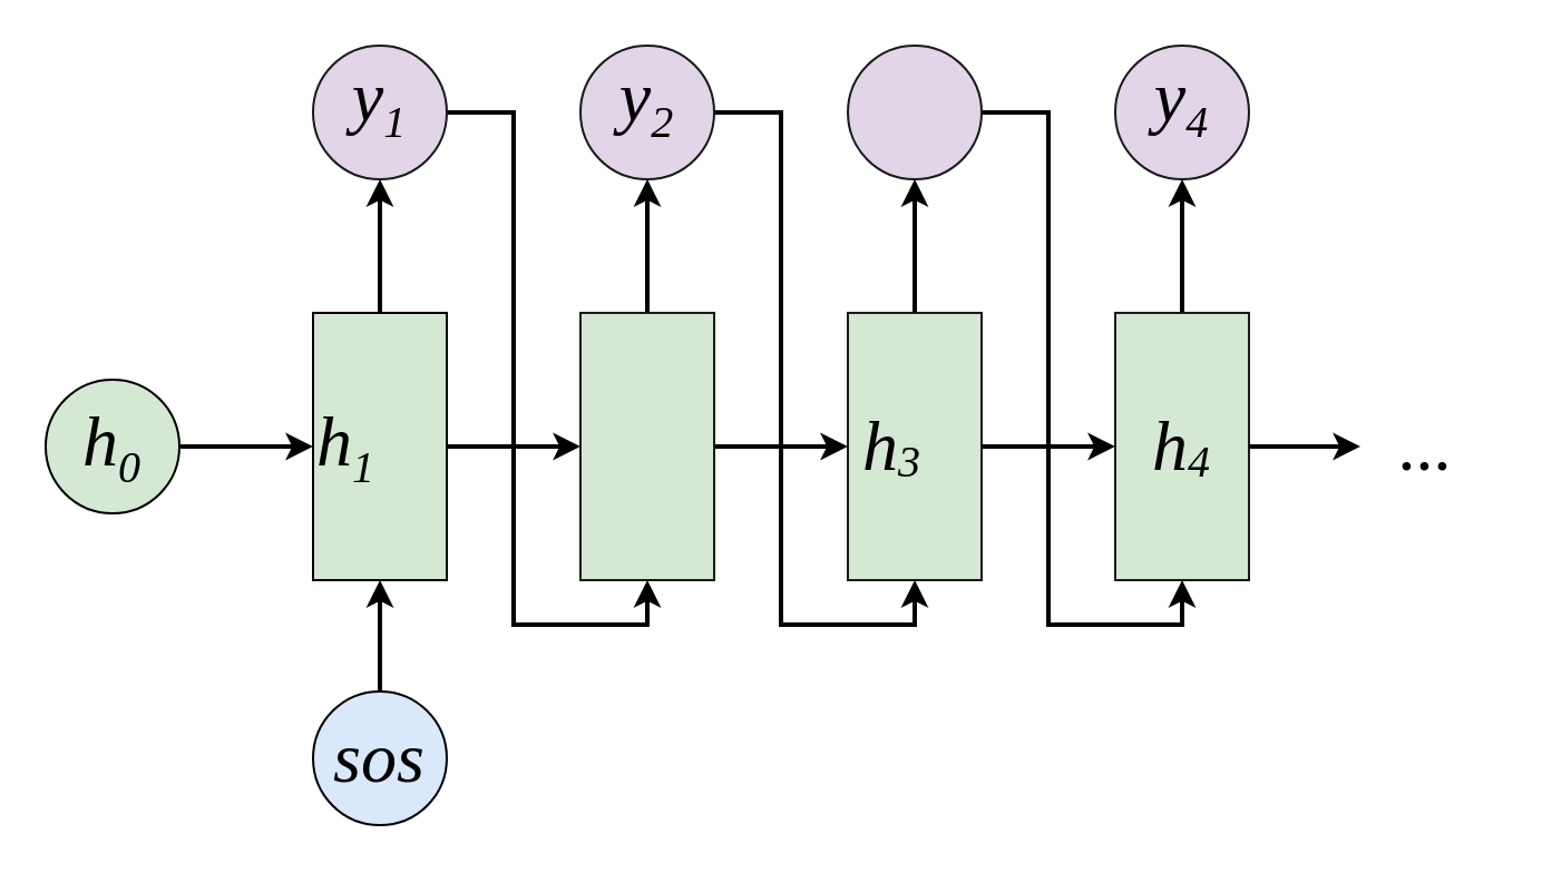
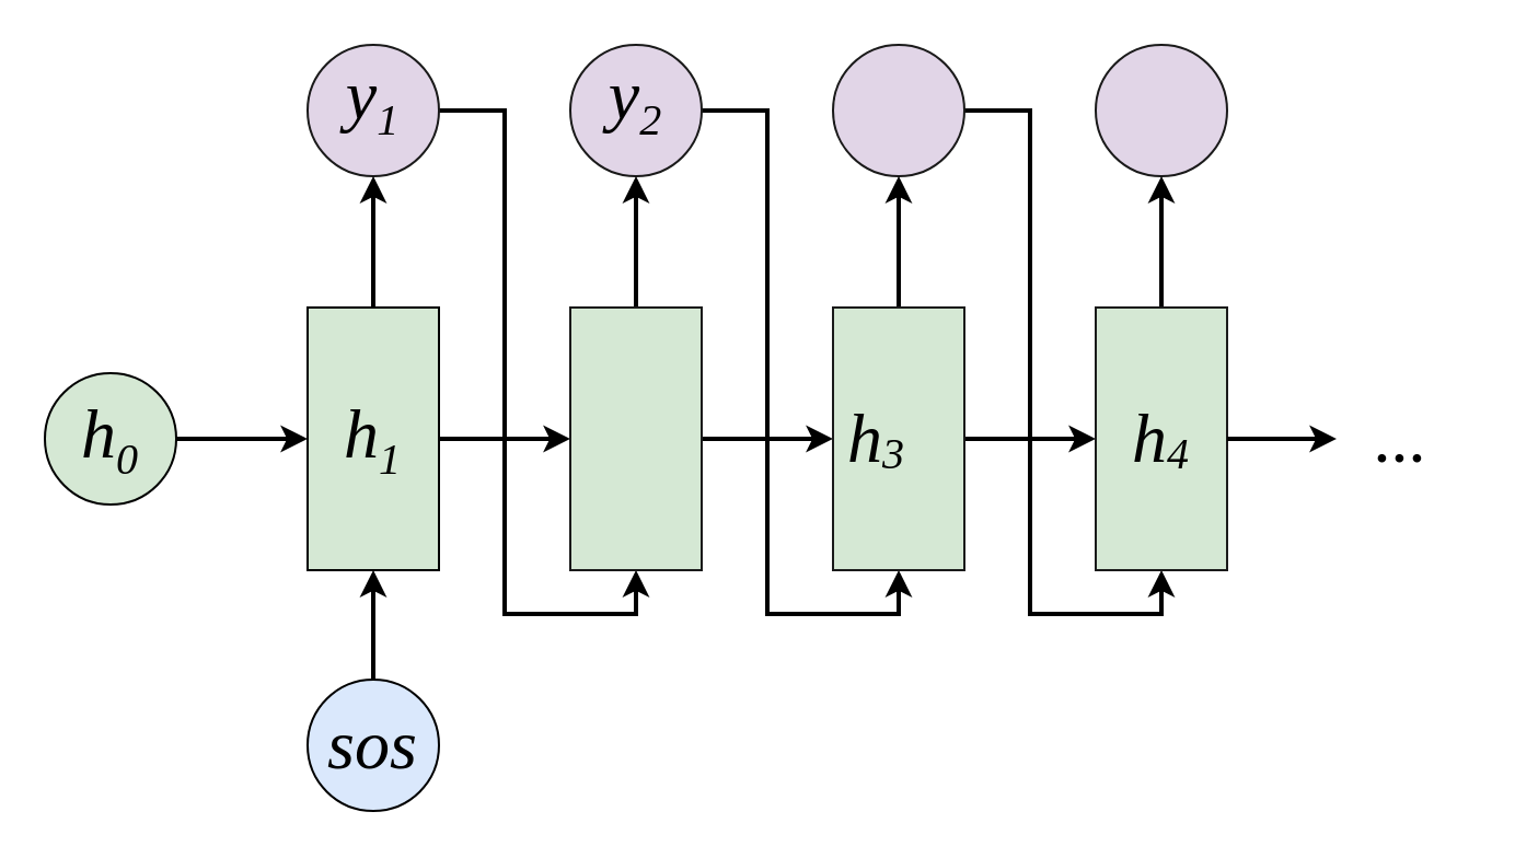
  <mxCell id="0" />
  <mxCell id="1" parent="0" />
  <mxCell id="2" style="edgeStyle=orthogonalEdgeStyle;rounded=0;orthogonalLoop=1;jettySize=auto;html=1;entryX=0.5;entryY=1;entryDx=0;entryDy=0;strokeWidth=2;" parent="1" source="3" target="15" edge="1"><mxGeometry relative="1" as="geometry" /></mxCell>
  <mxCell id="3" value="" style="ellipse;whiteSpace=wrap;html=1;aspect=fixed;fillColor=#d5e8d4;strokeColor=#000000;" parent="1" vertex="1"><mxGeometry x="20" y="170" width="60" height="60" as="geometry" /></mxCell>
  <mxCell id="4" style="edgeStyle=orthogonalEdgeStyle;rounded=0;orthogonalLoop=1;jettySize=auto;html=1;exitX=1;exitY=0.5;exitDx=0;exitDy=0;entryX=1;entryY=0.5;entryDx=0;entryDy=0;strokeWidth=2;" edge="1" parent="1" source="5" target="18"><mxGeometry relative="1" as="geometry" /></mxCell>
  <mxCell id="5" value="" style="ellipse;whiteSpace=wrap;html=1;aspect=fixed;fillColor=#e1d5e7;strokeColor=#1A1A1A;" parent="1" vertex="1"><mxGeometry x="140" y="20" width="60" height="60" as="geometry" /></mxCell>
  <mxCell id="6" style="edgeStyle=orthogonalEdgeStyle;rounded=0;orthogonalLoop=1;jettySize=auto;html=1;exitX=1;exitY=0.5;exitDx=0;exitDy=0;entryX=1;entryY=0.5;entryDx=0;entryDy=0;strokeWidth=2;" edge="1" parent="1" source="7" target="21"><mxGeometry relative="1" as="geometry" /></mxCell>
  <mxCell id="7" value="" style="ellipse;whiteSpace=wrap;html=1;aspect=fixed;fillColor=#e1d5e7;strokeColor=#1A1A1A;" parent="1" vertex="1"><mxGeometry x="260" y="20" width="60" height="60" as="geometry" /></mxCell>
  <mxCell id="8" style="edgeStyle=orthogonalEdgeStyle;rounded=0;orthogonalLoop=1;jettySize=auto;html=1;entryX=1;entryY=0.5;entryDx=0;entryDy=0;strokeWidth=2;" edge="1" parent="1" source="9" target="23"><mxGeometry relative="1" as="geometry" /></mxCell>
  <mxCell id="9" value="" style="ellipse;whiteSpace=wrap;html=1;aspect=fixed;fillColor=#e1d5e7;strokeColor=#1A1A1A;" parent="1" vertex="1"><mxGeometry x="380" y="20" width="60" height="60" as="geometry" /></mxCell>
  <mxCell id="10" value="" style="ellipse;whiteSpace=wrap;html=1;aspect=fixed;fillColor=#e1d5e7;strokeColor=#1A1A1A;" parent="1" vertex="1"><mxGeometry x="500" y="20" width="60" height="60" as="geometry" /></mxCell>
  <mxCell id="11" style="edgeStyle=orthogonalEdgeStyle;rounded=0;orthogonalLoop=1;jettySize=auto;html=1;entryX=1;entryY=0.5;entryDx=0;entryDy=0;strokeWidth=2;" parent="1" source="12" target="15" edge="1"><mxGeometry relative="1" as="geometry" /></mxCell>
  <mxCell id="12" value="" style="ellipse;whiteSpace=wrap;html=1;aspect=fixed;fillColor=#dae8fc;strokeColor=#000000;" parent="1" vertex="1"><mxGeometry x="140" y="310" width="60" height="60" as="geometry" /></mxCell>
  <mxCell id="13" style="edgeStyle=orthogonalEdgeStyle;rounded=0;orthogonalLoop=1;jettySize=auto;html=1;entryX=0.5;entryY=1;entryDx=0;entryDy=0;strokeWidth=2;" parent="1" source="15" target="5" edge="1"><mxGeometry relative="1" as="geometry" /></mxCell>
  <mxCell id="14" style="edgeStyle=orthogonalEdgeStyle;rounded=0;orthogonalLoop=1;jettySize=auto;html=1;entryX=0.5;entryY=1;entryDx=0;entryDy=0;strokeWidth=2;" parent="1" source="15" target="18" edge="1"><mxGeometry relative="1" as="geometry" /></mxCell>
  <mxCell id="15" value="" style="whiteSpace=wrap;html=1;rotation=90;fillColor=#d5e8d4;strokeColor=#000000;" parent="1" vertex="1"><mxGeometry x="110" y="170" width="120" height="60" as="geometry" /></mxCell>
  <mxCell id="16" style="edgeStyle=orthogonalEdgeStyle;rounded=0;orthogonalLoop=1;jettySize=auto;html=1;strokeWidth=2;entryX=0.5;entryY=1;entryDx=0;entryDy=0;" parent="1" source="18" target="7" edge="1"><mxGeometry relative="1" as="geometry"><mxPoint x="290" y="50" as="targetPoint" /></mxGeometry></mxCell>
  <mxCell id="17" style="edgeStyle=orthogonalEdgeStyle;rounded=0;orthogonalLoop=1;jettySize=auto;html=1;entryX=0.5;entryY=1;entryDx=0;entryDy=0;strokeWidth=2;" parent="1" source="18" target="21" edge="1"><mxGeometry relative="1" as="geometry" /></mxCell>
  <mxCell id="18" value="" style="whiteSpace=wrap;html=1;rotation=90;fillColor=#d5e8d4;strokeColor=#1A1A1A;" parent="1" vertex="1"><mxGeometry x="230" y="170" width="120" height="60" as="geometry" /></mxCell>
  <mxCell id="19" style="edgeStyle=orthogonalEdgeStyle;rounded=0;orthogonalLoop=1;jettySize=auto;html=1;strokeWidth=2;" parent="1" source="21" target="9" edge="1"><mxGeometry relative="1" as="geometry" /></mxCell>
  <mxCell id="20" style="edgeStyle=orthogonalEdgeStyle;rounded=0;orthogonalLoop=1;jettySize=auto;html=1;entryX=0.5;entryY=1;entryDx=0;entryDy=0;strokeWidth=2;" parent="1" source="21" target="23" edge="1"><mxGeometry relative="1" as="geometry" /></mxCell>
  <mxCell id="21" value="" style="whiteSpace=wrap;html=1;rotation=90;fillColor=#d5e8d4;strokeColor=#1A1A1A;" parent="1" vertex="1"><mxGeometry x="350" y="170" width="120" height="60" as="geometry" /></mxCell>
  <mxCell id="22" style="edgeStyle=orthogonalEdgeStyle;rounded=0;orthogonalLoop=1;jettySize=auto;html=1;entryX=0.5;entryY=1;entryDx=0;entryDy=0;strokeWidth=2;" parent="1" source="23" target="10" edge="1"><mxGeometry relative="1" as="geometry" /></mxCell>
  <mxCell id="23" value="" style="whiteSpace=wrap;html=1;rotation=90;fillColor=#d5e8d4;strokeColor=#1A1A1A;" parent="1" vertex="1"><mxGeometry x="470" y="170" width="120" height="60" as="geometry" /></mxCell>
  <mxCell id="24" value="&lt;font style=&quot;font-size: 32px&quot;&gt;h&lt;font style=&quot;font-size: 32px&quot; size=&quot;1&quot;&gt;&lt;sub style=&quot;font-size: 20px&quot;&gt;0&lt;/sub&gt;&lt;/font&gt;&lt;/font&gt;" style="text;html=1;strokeColor=none;fillColor=none;align=center;verticalAlign=middle;whiteSpace=wrap;rounded=0;fontFamily=Times New Roman;fontSize=32;fontStyle=2" parent="1" vertex="1"><mxGeometry x="20" y="185" width="60" height="30" as="geometry" /></mxCell>
- <mxCell id="25" value="&lt;font style=&quot;font-size: 32px&quot;&gt;h&lt;font style=&quot;font-size: 32px&quot; size=&quot;1&quot;&gt;&lt;sub style=&quot;font-size: 20px&quot;&gt;1&lt;/sub&gt;&lt;/font&gt;&lt;/font&gt;" style="text;html=1;strokeColor=none;fillColor=none;align=center;verticalAlign=middle;whiteSpace=wrap;rounded=0;fontFamily=Times New Roman;fontSize=32;fontStyle=2" parent="1" vertex="1"><mxGeometry x="125" y="185" width="60" height="30" as="geometry" /></mxCell>
+ <mxCell id="25" value="&lt;font style=&quot;font-size: 32px&quot;&gt;h&lt;font style=&quot;font-size: 32px&quot; size=&quot;1&quot;&gt;&lt;sub style=&quot;font-size: 20px&quot;&gt;1&lt;/sub&gt;&lt;/font&gt;&lt;/font&gt;" style="text;html=1;strokeColor=none;fillColor=none;align=center;verticalAlign=middle;whiteSpace=wrap;rounded=0;fontFamily=Times New Roman;fontSize=32;fontStyle=2" parent="1" vertex="1"><mxGeometry x="140" y="185" width="60" height="30" as="geometry" /></mxCell>
  <mxCell id="26" value="&lt;font style=&quot;font-size: 32px&quot;&gt;h&lt;font size=&quot;1&quot;&gt;&lt;sub&gt;&lt;font style=&quot;font-size: 20px&quot;&gt;3&lt;/font&gt;&lt;/sub&gt;&lt;/font&gt;&lt;/font&gt;" style="text;html=1;strokeColor=none;fillColor=none;align=center;verticalAlign=middle;whiteSpace=wrap;rounded=0;fontFamily=Times New Roman;fontSize=32;fontStyle=2" parent="1" vertex="1"><mxGeometry x="370" y="185" width="60" height="30" as="geometry" /></mxCell>
  <mxCell id="27" style="edgeStyle=orthogonalEdgeStyle;rounded=0;orthogonalLoop=1;jettySize=auto;html=1;strokeWidth=2;" edge="1" parent="1" source="28"><mxGeometry relative="1" as="geometry"><mxPoint x="610" y="200" as="targetPoint" /></mxGeometry></mxCell>
  <mxCell id="28" value="&lt;font style=&quot;font-size: 32px&quot;&gt;h&lt;font size=&quot;1&quot;&gt;&lt;sub style=&quot;font-size: 20px&quot;&gt;4&lt;/sub&gt;&lt;/font&gt;&lt;/font&gt;" style="text;html=1;strokeColor=none;fillColor=none;align=center;verticalAlign=middle;whiteSpace=wrap;rounded=0;fontFamily=Times New Roman;fontSize=32;fontStyle=2" parent="1" vertex="1"><mxGeometry x="500" y="185" width="60" height="30" as="geometry" /></mxCell>
  <mxCell id="29" value="sos" style="text;html=1;strokeColor=none;fillColor=none;align=center;verticalAlign=middle;whiteSpace=wrap;rounded=0;fontFamily=Times New Roman;fontSize=32;fontStyle=2" vertex="1" parent="1"><mxGeometry x="137" y="320" width="66" height="40" as="geometry" /></mxCell>
  <mxCell id="30" value="..." style="text;html=1;strokeColor=none;fillColor=none;align=center;verticalAlign=middle;whiteSpace=wrap;rounded=0;fontFamily=Times New Roman;fontSize=32;fontStyle=2" vertex="1" parent="1"><mxGeometry x="610" y="185" width="60" height="30" as="geometry" /></mxCell>
  <mxCell id="31" value="&lt;font style=&quot;font-size: 32px&quot;&gt;y&lt;font style=&quot;font-size: 32px&quot; size=&quot;1&quot;&gt;&lt;sub style=&quot;font-size: 20px&quot;&gt;1&lt;/sub&gt;&lt;/font&gt;&lt;/font&gt;" style="text;html=1;strokeColor=none;fillColor=none;align=center;verticalAlign=middle;whiteSpace=wrap;rounded=0;fontFamily=Times New Roman;fontSize=32;fontStyle=2" vertex="1" parent="1"><mxGeometry x="140" y="30" width="60" height="30" as="geometry" /></mxCell>
  <mxCell id="32" value="&lt;font style=&quot;font-size: 32px&quot;&gt;y&lt;font style=&quot;font-size: 32px&quot; size=&quot;1&quot;&gt;&lt;sub style=&quot;font-size: 20px&quot;&gt;2&lt;/sub&gt;&lt;/font&gt;&lt;/font&gt;" style="text;html=1;strokeColor=none;fillColor=none;align=center;verticalAlign=middle;whiteSpace=wrap;rounded=0;fontFamily=Times New Roman;fontSize=32;fontStyle=2" vertex="1" parent="1"><mxGeometry x="260" y="30" width="60" height="30" as="geometry" /></mxCell>
- <mxCell id="33" value="&lt;font style=&quot;font-size: 32px&quot;&gt;y&lt;font style=&quot;font-size: 32px&quot; size=&quot;1&quot;&gt;&lt;sub style=&quot;font-size: 20px&quot;&gt;4&lt;/sub&gt;&lt;/font&gt;&lt;/font&gt;" style="text;html=1;strokeColor=none;fillColor=none;align=center;verticalAlign=middle;whiteSpace=wrap;rounded=0;fontFamily=Times New Roman;fontSize=32;fontStyle=2" vertex="1" parent="1"><mxGeometry x="500" y="30" width="60" height="30" as="geometry" /></mxCell>
